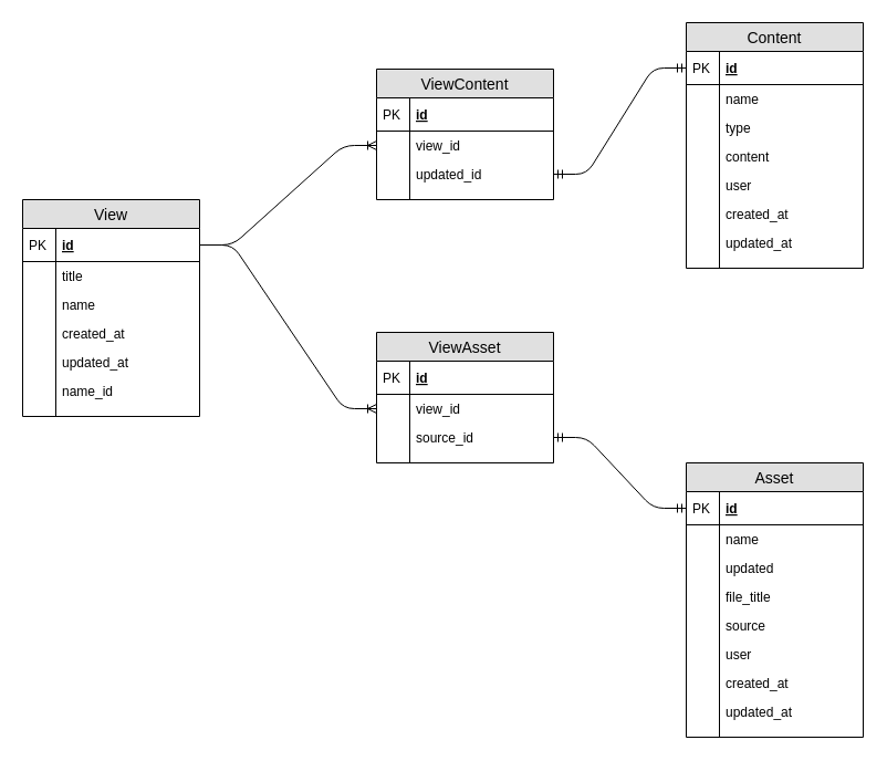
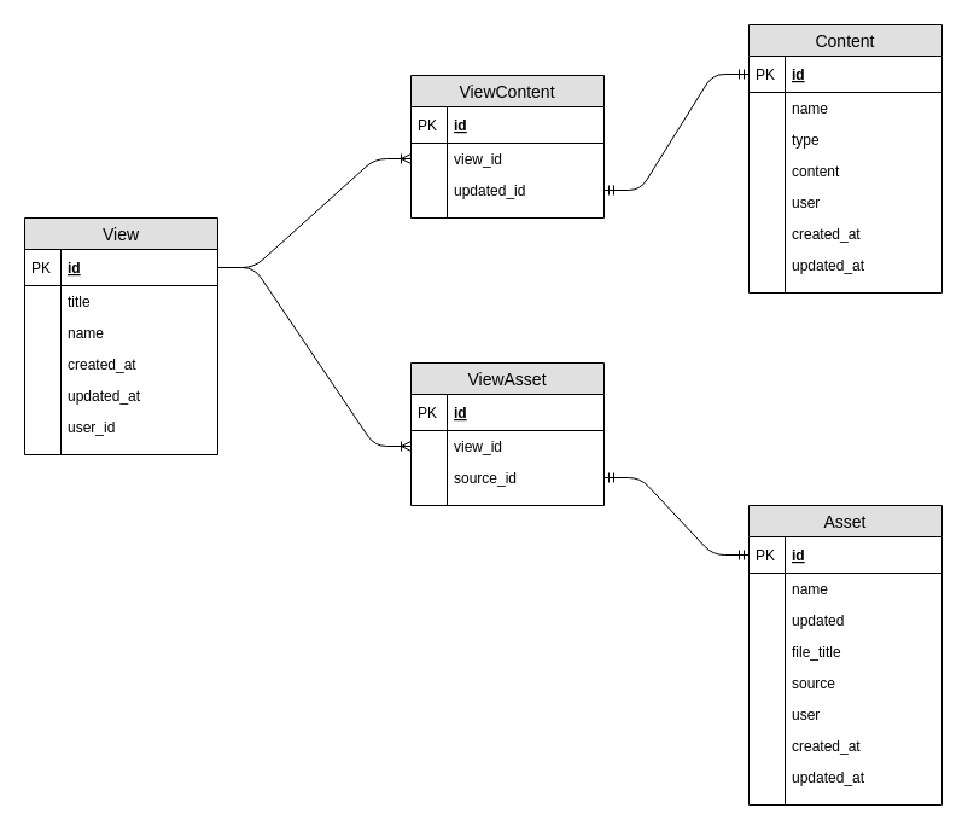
  <mxCell id="0" />
  <mxCell id="1" parent="0" />
  <mxCell id="2" value="View" style="swimlane;fontStyle=0;childLayout=stackLayout;horizontal=1;startSize=26;fillColor=#e0e0e0;horizontalStack=0;resizeParent=1;resizeParentMax=0;resizeLast=0;collapsible=1;marginBottom=0;swimlaneFillColor=#ffffff;align=center;fontSize=14;" vertex="1" parent="1"><mxGeometry x="20" y="180" width="160" height="196" as="geometry" /></mxCell>
  <mxCell id="3" value="id" style="shape=partialRectangle;top=0;left=0;right=0;bottom=1;align=left;verticalAlign=middle;fillColor=none;spacingLeft=34;spacingRight=4;overflow=hidden;rotatable=0;points=[[0,0.5],[1,0.5]];portConstraint=eastwest;dropTarget=0;fontStyle=5;fontSize=12;" vertex="1" parent="2"><mxGeometry y="26" width="160" height="30" as="geometry" /></mxCell>
  <mxCell id="4" value="PK" style="shape=partialRectangle;top=0;left=0;bottom=0;fillColor=none;align=left;verticalAlign=middle;spacingLeft=4;spacingRight=4;overflow=hidden;rotatable=0;points=[];portConstraint=eastwest;part=1;fontSize=12;" vertex="1" connectable="0" parent="3"><mxGeometry width="30" height="30" as="geometry" /></mxCell>
  <mxCell id="5" value="title" style="shape=partialRectangle;top=0;left=0;right=0;bottom=0;align=left;verticalAlign=top;fillColor=none;spacingLeft=34;spacingRight=4;overflow=hidden;rotatable=0;points=[[0,0.5],[1,0.5]];portConstraint=eastwest;dropTarget=0;fontSize=12;" vertex="1" parent="2"><mxGeometry y="56" width="160" height="26" as="geometry" /></mxCell>
  <mxCell id="6" value="" style="shape=partialRectangle;top=0;left=0;bottom=0;fillColor=none;align=left;verticalAlign=top;spacingLeft=4;spacingRight=4;overflow=hidden;rotatable=0;points=[];portConstraint=eastwest;part=1;fontSize=12;" vertex="1" connectable="0" parent="5"><mxGeometry width="30" height="26" as="geometry" /></mxCell>
  <mxCell id="7" value="name" style="shape=partialRectangle;top=0;left=0;right=0;bottom=0;align=left;verticalAlign=top;fillColor=none;spacingLeft=34;spacingRight=4;overflow=hidden;rotatable=0;points=[[0,0.5],[1,0.5]];portConstraint=eastwest;dropTarget=0;fontSize=12;" vertex="1" parent="2"><mxGeometry y="82" width="160" height="26" as="geometry" /></mxCell>
  <mxCell id="8" value="" style="shape=partialRectangle;top=0;left=0;bottom=0;fillColor=none;align=left;verticalAlign=top;spacingLeft=4;spacingRight=4;overflow=hidden;rotatable=0;points=[];portConstraint=eastwest;part=1;fontSize=12;" vertex="1" connectable="0" parent="7"><mxGeometry width="30" height="26" as="geometry" /></mxCell>
  <mxCell id="9" value="created_at" style="shape=partialRectangle;top=0;left=0;right=0;bottom=0;align=left;verticalAlign=top;fillColor=none;spacingLeft=34;spacingRight=4;overflow=hidden;rotatable=0;points=[[0,0.5],[1,0.5]];portConstraint=eastwest;dropTarget=0;fontSize=12;" vertex="1" parent="2"><mxGeometry y="108" width="160" height="26" as="geometry" /></mxCell>
  <mxCell id="10" value="" style="shape=partialRectangle;top=0;left=0;bottom=0;fillColor=none;align=left;verticalAlign=top;spacingLeft=4;spacingRight=4;overflow=hidden;rotatable=0;points=[];portConstraint=eastwest;part=1;fontSize=12;" vertex="1" connectable="0" parent="9"><mxGeometry width="30" height="26" as="geometry" /></mxCell>
  <mxCell id="11" value="updated_at" style="shape=partialRectangle;top=0;left=0;right=0;bottom=0;align=left;verticalAlign=top;fillColor=none;spacingLeft=34;spacingRight=4;overflow=hidden;rotatable=0;points=[[0,0.5],[1,0.5]];portConstraint=eastwest;dropTarget=0;fontSize=12;" vertex="1" parent="2"><mxGeometry y="134" width="160" height="26" as="geometry" /></mxCell>
  <mxCell id="12" value="" style="shape=partialRectangle;top=0;left=0;bottom=0;fillColor=none;align=left;verticalAlign=top;spacingLeft=4;spacingRight=4;overflow=hidden;rotatable=0;points=[];portConstraint=eastwest;part=1;fontSize=12;" vertex="1" connectable="0" parent="11"><mxGeometry width="30" height="26" as="geometry" /></mxCell>
- <mxCell id="13" value="name_id" style="shape=partialRectangle;top=0;left=0;right=0;bottom=0;align=left;verticalAlign=top;fillColor=none;spacingLeft=34;spacingRight=4;overflow=hidden;rotatable=0;points=[[0,0.5],[1,0.5]];portConstraint=eastwest;dropTarget=0;fontSize=12;" vertex="1" parent="2"><mxGeometry y="160" width="160" height="26" as="geometry" /></mxCell>
+ <mxCell id="13" value="user_id" style="shape=partialRectangle;top=0;left=0;right=0;bottom=0;align=left;verticalAlign=top;fillColor=none;spacingLeft=34;spacingRight=4;overflow=hidden;rotatable=0;points=[[0,0.5],[1,0.5]];portConstraint=eastwest;dropTarget=0;fontSize=12;" vertex="1" parent="2"><mxGeometry y="160" width="160" height="26" as="geometry" /></mxCell>
  <mxCell id="14" value="" style="shape=partialRectangle;top=0;left=0;bottom=0;fillColor=none;align=left;verticalAlign=top;spacingLeft=4;spacingRight=4;overflow=hidden;rotatable=0;points=[];portConstraint=eastwest;part=1;fontSize=12;" vertex="1" connectable="0" parent="13"><mxGeometry width="30" height="26" as="geometry" /></mxCell>
  <mxCell id="15" value="" style="shape=partialRectangle;top=0;left=0;right=0;bottom=0;align=left;verticalAlign=top;fillColor=none;spacingLeft=34;spacingRight=4;overflow=hidden;rotatable=0;points=[[0,0.5],[1,0.5]];portConstraint=eastwest;dropTarget=0;fontSize=12;" vertex="1" parent="2"><mxGeometry y="186" width="160" height="10" as="geometry" /></mxCell>
  <mxCell id="16" value="" style="shape=partialRectangle;top=0;left=0;bottom=0;fillColor=none;align=left;verticalAlign=top;spacingLeft=4;spacingRight=4;overflow=hidden;rotatable=0;points=[];portConstraint=eastwest;part=1;fontSize=12;" vertex="1" connectable="0" parent="15"><mxGeometry width="30" height="10" as="geometry" /></mxCell>
  <mxCell id="17" value="ViewContent" style="swimlane;fontStyle=0;childLayout=stackLayout;horizontal=1;startSize=26;fillColor=#e0e0e0;horizontalStack=0;resizeParent=1;resizeParentMax=0;resizeLast=0;collapsible=1;marginBottom=0;swimlaneFillColor=#ffffff;align=center;fontSize=14;" vertex="1" parent="1"><mxGeometry x="340" y="62" width="160" height="118" as="geometry" /></mxCell>
  <mxCell id="18" value="id" style="shape=partialRectangle;top=0;left=0;right=0;bottom=1;align=left;verticalAlign=middle;fillColor=none;spacingLeft=34;spacingRight=4;overflow=hidden;rotatable=0;points=[[0,0.5],[1,0.5]];portConstraint=eastwest;dropTarget=0;fontStyle=5;fontSize=12;" vertex="1" parent="17"><mxGeometry y="26" width="160" height="30" as="geometry" /></mxCell>
  <mxCell id="19" value="PK" style="shape=partialRectangle;top=0;left=0;bottom=0;fillColor=none;align=left;verticalAlign=middle;spacingLeft=4;spacingRight=4;overflow=hidden;rotatable=0;points=[];portConstraint=eastwest;part=1;fontSize=12;" vertex="1" connectable="0" parent="18"><mxGeometry width="30" height="30" as="geometry" /></mxCell>
  <mxCell id="20" value="view_id" style="shape=partialRectangle;top=0;left=0;right=0;bottom=0;align=left;verticalAlign=top;fillColor=none;spacingLeft=34;spacingRight=4;overflow=hidden;rotatable=0;points=[[0,0.5],[1,0.5]];portConstraint=eastwest;dropTarget=0;fontSize=12;" vertex="1" parent="17"><mxGeometry y="56" width="160" height="26" as="geometry" /></mxCell>
  <mxCell id="21" value="" style="shape=partialRectangle;top=0;left=0;bottom=0;fillColor=none;align=left;verticalAlign=top;spacingLeft=4;spacingRight=4;overflow=hidden;rotatable=0;points=[];portConstraint=eastwest;part=1;fontSize=12;" vertex="1" connectable="0" parent="20"><mxGeometry width="30" height="26" as="geometry" /></mxCell>
  <mxCell id="22" value="updated_id" style="shape=partialRectangle;top=0;left=0;right=0;bottom=0;align=left;verticalAlign=top;fillColor=none;spacingLeft=34;spacingRight=4;overflow=hidden;rotatable=0;points=[[0,0.5],[1,0.5]];portConstraint=eastwest;dropTarget=0;fontSize=12;" vertex="1" parent="17"><mxGeometry y="82" width="160" height="26" as="geometry" /></mxCell>
  <mxCell id="23" value="" style="shape=partialRectangle;top=0;left=0;bottom=0;fillColor=none;align=left;verticalAlign=top;spacingLeft=4;spacingRight=4;overflow=hidden;rotatable=0;points=[];portConstraint=eastwest;part=1;fontSize=12;" vertex="1" connectable="0" parent="22"><mxGeometry width="30" height="26" as="geometry" /></mxCell>
  <mxCell id="24" value="" style="shape=partialRectangle;top=0;left=0;right=0;bottom=0;align=left;verticalAlign=top;fillColor=none;spacingLeft=34;spacingRight=4;overflow=hidden;rotatable=0;points=[[0,0.5],[1,0.5]];portConstraint=eastwest;dropTarget=0;fontSize=12;" vertex="1" parent="17"><mxGeometry y="108" width="160" height="10" as="geometry" /></mxCell>
  <mxCell id="25" value="" style="shape=partialRectangle;top=0;left=0;bottom=0;fillColor=none;align=left;verticalAlign=top;spacingLeft=4;spacingRight=4;overflow=hidden;rotatable=0;points=[];portConstraint=eastwest;part=1;fontSize=12;" vertex="1" connectable="0" parent="24"><mxGeometry width="30" height="10" as="geometry" /></mxCell>
  <mxCell id="26" value="ViewAsset" style="swimlane;fontStyle=0;childLayout=stackLayout;horizontal=1;startSize=26;fillColor=#e0e0e0;horizontalStack=0;resizeParent=1;resizeParentMax=0;resizeLast=0;collapsible=1;marginBottom=0;swimlaneFillColor=#ffffff;align=center;fontSize=14;" vertex="1" parent="1"><mxGeometry x="340" y="300" width="160" height="118" as="geometry" /></mxCell>
  <mxCell id="27" value="id" style="shape=partialRectangle;top=0;left=0;right=0;bottom=1;align=left;verticalAlign=middle;fillColor=none;spacingLeft=34;spacingRight=4;overflow=hidden;rotatable=0;points=[[0,0.5],[1,0.5]];portConstraint=eastwest;dropTarget=0;fontStyle=5;fontSize=12;" vertex="1" parent="26"><mxGeometry y="26" width="160" height="30" as="geometry" /></mxCell>
  <mxCell id="28" value="PK" style="shape=partialRectangle;top=0;left=0;bottom=0;fillColor=none;align=left;verticalAlign=middle;spacingLeft=4;spacingRight=4;overflow=hidden;rotatable=0;points=[];portConstraint=eastwest;part=1;fontSize=12;" vertex="1" connectable="0" parent="27"><mxGeometry width="30" height="30" as="geometry" /></mxCell>
  <mxCell id="29" value="view_id" style="shape=partialRectangle;top=0;left=0;right=0;bottom=0;align=left;verticalAlign=top;fillColor=none;spacingLeft=34;spacingRight=4;overflow=hidden;rotatable=0;points=[[0,0.5],[1,0.5]];portConstraint=eastwest;dropTarget=0;fontSize=12;" vertex="1" parent="26"><mxGeometry y="56" width="160" height="26" as="geometry" /></mxCell>
  <mxCell id="30" value="" style="shape=partialRectangle;top=0;left=0;bottom=0;fillColor=none;align=left;verticalAlign=top;spacingLeft=4;spacingRight=4;overflow=hidden;rotatable=0;points=[];portConstraint=eastwest;part=1;fontSize=12;" vertex="1" connectable="0" parent="29"><mxGeometry width="30" height="26" as="geometry" /></mxCell>
  <mxCell id="31" value="source_id" style="shape=partialRectangle;top=0;left=0;right=0;bottom=0;align=left;verticalAlign=top;fillColor=none;spacingLeft=34;spacingRight=4;overflow=hidden;rotatable=0;points=[[0,0.5],[1,0.5]];portConstraint=eastwest;dropTarget=0;fontSize=12;" vertex="1" parent="26"><mxGeometry y="82" width="160" height="26" as="geometry" /></mxCell>
  <mxCell id="32" value="" style="shape=partialRectangle;top=0;left=0;bottom=0;fillColor=none;align=left;verticalAlign=top;spacingLeft=4;spacingRight=4;overflow=hidden;rotatable=0;points=[];portConstraint=eastwest;part=1;fontSize=12;" vertex="1" connectable="0" parent="31"><mxGeometry width="30" height="26" as="geometry" /></mxCell>
  <mxCell id="33" value="" style="shape=partialRectangle;top=0;left=0;right=0;bottom=0;align=left;verticalAlign=top;fillColor=none;spacingLeft=34;spacingRight=4;overflow=hidden;rotatable=0;points=[[0,0.5],[1,0.5]];portConstraint=eastwest;dropTarget=0;fontSize=12;" vertex="1" parent="26"><mxGeometry y="108" width="160" height="10" as="geometry" /></mxCell>
  <mxCell id="34" value="" style="shape=partialRectangle;top=0;left=0;bottom=0;fillColor=none;align=left;verticalAlign=top;spacingLeft=4;spacingRight=4;overflow=hidden;rotatable=0;points=[];portConstraint=eastwest;part=1;fontSize=12;" vertex="1" connectable="0" parent="33"><mxGeometry width="30" height="10" as="geometry" /></mxCell>
  <mxCell id="35" value="" style="edgeStyle=entityRelationEdgeStyle;fontSize=12;html=1;endArrow=ERoneToMany;entryX=0;entryY=0.5;entryDx=0;entryDy=0;exitX=1;exitY=0.5;exitDx=0;exitDy=0;" edge="1" parent="1" source="3" target="20"><mxGeometry width="100" height="100" relative="1" as="geometry"><mxPoint x="220" y="130" as="sourcePoint" /><mxPoint x="320" y="30" as="targetPoint" /></mxGeometry></mxCell>
  <mxCell id="36" value="" style="edgeStyle=entityRelationEdgeStyle;fontSize=12;html=1;endArrow=ERoneToMany;exitX=1;exitY=0.5;exitDx=0;exitDy=0;entryX=0;entryY=0.5;entryDx=0;entryDy=0;" edge="1" parent="1" source="3" target="29"><mxGeometry width="100" height="100" relative="1" as="geometry"><mxPoint x="200" y="390" as="sourcePoint" /><mxPoint x="300" y="290" as="targetPoint" /></mxGeometry></mxCell>
  <mxCell id="37" value="Content" style="swimlane;fontStyle=0;childLayout=stackLayout;horizontal=1;startSize=26;fillColor=#e0e0e0;horizontalStack=0;resizeParent=1;resizeParentMax=0;resizeLast=0;collapsible=1;marginBottom=0;swimlaneFillColor=#ffffff;align=center;fontSize=14;" vertex="1" parent="1"><mxGeometry x="620" y="20" width="160" height="222" as="geometry" /></mxCell>
  <mxCell id="38" value="id" style="shape=partialRectangle;top=0;left=0;right=0;bottom=1;align=left;verticalAlign=middle;fillColor=none;spacingLeft=34;spacingRight=4;overflow=hidden;rotatable=0;points=[[0,0.5],[1,0.5]];portConstraint=eastwest;dropTarget=0;fontStyle=5;fontSize=12;" vertex="1" parent="37"><mxGeometry y="26" width="160" height="30" as="geometry" /></mxCell>
  <mxCell id="39" value="PK" style="shape=partialRectangle;top=0;left=0;bottom=0;fillColor=none;align=left;verticalAlign=middle;spacingLeft=4;spacingRight=4;overflow=hidden;rotatable=0;points=[];portConstraint=eastwest;part=1;fontSize=12;" vertex="1" connectable="0" parent="38"><mxGeometry width="30" height="30" as="geometry" /></mxCell>
  <mxCell id="40" value="name" style="shape=partialRectangle;top=0;left=0;right=0;bottom=0;align=left;verticalAlign=top;fillColor=none;spacingLeft=34;spacingRight=4;overflow=hidden;rotatable=0;points=[[0,0.5],[1,0.5]];portConstraint=eastwest;dropTarget=0;fontSize=12;" vertex="1" parent="37"><mxGeometry y="56" width="160" height="26" as="geometry" /></mxCell>
  <mxCell id="41" value="" style="shape=partialRectangle;top=0;left=0;bottom=0;fillColor=none;align=left;verticalAlign=top;spacingLeft=4;spacingRight=4;overflow=hidden;rotatable=0;points=[];portConstraint=eastwest;part=1;fontSize=12;" vertex="1" connectable="0" parent="40"><mxGeometry width="30" height="26" as="geometry" /></mxCell>
  <mxCell id="42" value="type" style="shape=partialRectangle;top=0;left=0;right=0;bottom=0;align=left;verticalAlign=top;fillColor=none;spacingLeft=34;spacingRight=4;overflow=hidden;rotatable=0;points=[[0,0.5],[1,0.5]];portConstraint=eastwest;dropTarget=0;fontSize=12;" vertex="1" parent="37"><mxGeometry y="82" width="160" height="26" as="geometry" /></mxCell>
  <mxCell id="43" value="" style="shape=partialRectangle;top=0;left=0;bottom=0;fillColor=none;align=left;verticalAlign=top;spacingLeft=4;spacingRight=4;overflow=hidden;rotatable=0;points=[];portConstraint=eastwest;part=1;fontSize=12;" vertex="1" connectable="0" parent="42"><mxGeometry width="30" height="26" as="geometry" /></mxCell>
  <mxCell id="44" value="content" style="shape=partialRectangle;top=0;left=0;right=0;bottom=0;align=left;verticalAlign=top;fillColor=none;spacingLeft=34;spacingRight=4;overflow=hidden;rotatable=0;points=[[0,0.5],[1,0.5]];portConstraint=eastwest;dropTarget=0;fontSize=12;" vertex="1" parent="37"><mxGeometry y="108" width="160" height="26" as="geometry" /></mxCell>
  <mxCell id="45" value="" style="shape=partialRectangle;top=0;left=0;bottom=0;fillColor=none;align=left;verticalAlign=top;spacingLeft=4;spacingRight=4;overflow=hidden;rotatable=0;points=[];portConstraint=eastwest;part=1;fontSize=12;" vertex="1" connectable="0" parent="44"><mxGeometry width="30" height="26" as="geometry" /></mxCell>
  <mxCell id="46" value="user" style="shape=partialRectangle;top=0;left=0;right=0;bottom=0;align=left;verticalAlign=top;fillColor=none;spacingLeft=34;spacingRight=4;overflow=hidden;rotatable=0;points=[[0,0.5],[1,0.5]];portConstraint=eastwest;dropTarget=0;fontSize=12;" vertex="1" parent="37"><mxGeometry y="134" width="160" height="26" as="geometry" /></mxCell>
  <mxCell id="47" value="" style="shape=partialRectangle;top=0;left=0;bottom=0;fillColor=none;align=left;verticalAlign=top;spacingLeft=4;spacingRight=4;overflow=hidden;rotatable=0;points=[];portConstraint=eastwest;part=1;fontSize=12;" vertex="1" connectable="0" parent="46"><mxGeometry width="30" height="26" as="geometry" /></mxCell>
  <mxCell id="48" value="created_at" style="shape=partialRectangle;top=0;left=0;right=0;bottom=0;align=left;verticalAlign=top;fillColor=none;spacingLeft=34;spacingRight=4;overflow=hidden;rotatable=0;points=[[0,0.5],[1,0.5]];portConstraint=eastwest;dropTarget=0;fontSize=12;" vertex="1" parent="37"><mxGeometry y="160" width="160" height="26" as="geometry" /></mxCell>
  <mxCell id="49" value="" style="shape=partialRectangle;top=0;left=0;bottom=0;fillColor=none;align=left;verticalAlign=top;spacingLeft=4;spacingRight=4;overflow=hidden;rotatable=0;points=[];portConstraint=eastwest;part=1;fontSize=12;" vertex="1" connectable="0" parent="48"><mxGeometry width="30" height="26" as="geometry" /></mxCell>
  <mxCell id="50" value="updated_at" style="shape=partialRectangle;top=0;left=0;right=0;bottom=0;align=left;verticalAlign=top;fillColor=none;spacingLeft=34;spacingRight=4;overflow=hidden;rotatable=0;points=[[0,0.5],[1,0.5]];portConstraint=eastwest;dropTarget=0;fontSize=12;" vertex="1" parent="37"><mxGeometry y="186" width="160" height="26" as="geometry" /></mxCell>
  <mxCell id="51" value="" style="shape=partialRectangle;top=0;left=0;bottom=0;fillColor=none;align=left;verticalAlign=top;spacingLeft=4;spacingRight=4;overflow=hidden;rotatable=0;points=[];portConstraint=eastwest;part=1;fontSize=12;" vertex="1" connectable="0" parent="50"><mxGeometry width="30" height="26" as="geometry" /></mxCell>
  <mxCell id="52" value="" style="shape=partialRectangle;top=0;left=0;right=0;bottom=0;align=left;verticalAlign=top;fillColor=none;spacingLeft=34;spacingRight=4;overflow=hidden;rotatable=0;points=[[0,0.5],[1,0.5]];portConstraint=eastwest;dropTarget=0;fontSize=12;" vertex="1" parent="37"><mxGeometry y="212" width="160" height="10" as="geometry" /></mxCell>
  <mxCell id="53" value="" style="shape=partialRectangle;top=0;left=0;bottom=0;fillColor=none;align=left;verticalAlign=top;spacingLeft=4;spacingRight=4;overflow=hidden;rotatable=0;points=[];portConstraint=eastwest;part=1;fontSize=12;" vertex="1" connectable="0" parent="52"><mxGeometry width="30" height="10" as="geometry" /></mxCell>
  <mxCell id="54" value="Asset" style="swimlane;fontStyle=0;childLayout=stackLayout;horizontal=1;startSize=26;fillColor=#e0e0e0;horizontalStack=0;resizeParent=1;resizeParentMax=0;resizeLast=0;collapsible=1;marginBottom=0;swimlaneFillColor=#ffffff;align=center;fontSize=14;" vertex="1" parent="1"><mxGeometry x="620" y="418" width="160" height="248" as="geometry" /></mxCell>
  <mxCell id="55" value="id" style="shape=partialRectangle;top=0;left=0;right=0;bottom=1;align=left;verticalAlign=middle;fillColor=none;spacingLeft=34;spacingRight=4;overflow=hidden;rotatable=0;points=[[0,0.5],[1,0.5]];portConstraint=eastwest;dropTarget=0;fontStyle=5;fontSize=12;" vertex="1" parent="54"><mxGeometry y="26" width="160" height="30" as="geometry" /></mxCell>
  <mxCell id="56" value="PK" style="shape=partialRectangle;top=0;left=0;bottom=0;fillColor=none;align=left;verticalAlign=middle;spacingLeft=4;spacingRight=4;overflow=hidden;rotatable=0;points=[];portConstraint=eastwest;part=1;fontSize=12;" vertex="1" connectable="0" parent="55"><mxGeometry width="30" height="30" as="geometry" /></mxCell>
  <mxCell id="57" value="name" style="shape=partialRectangle;top=0;left=0;right=0;bottom=0;align=left;verticalAlign=top;fillColor=none;spacingLeft=34;spacingRight=4;overflow=hidden;rotatable=0;points=[[0,0.5],[1,0.5]];portConstraint=eastwest;dropTarget=0;fontSize=12;" vertex="1" parent="54"><mxGeometry y="56" width="160" height="26" as="geometry" /></mxCell>
  <mxCell id="58" value="" style="shape=partialRectangle;top=0;left=0;bottom=0;fillColor=none;align=left;verticalAlign=top;spacingLeft=4;spacingRight=4;overflow=hidden;rotatable=0;points=[];portConstraint=eastwest;part=1;fontSize=12;" vertex="1" connectable="0" parent="57"><mxGeometry width="30" height="26" as="geometry" /></mxCell>
  <mxCell id="59" value="updated" style="shape=partialRectangle;top=0;left=0;right=0;bottom=0;align=left;verticalAlign=top;fillColor=none;spacingLeft=34;spacingRight=4;overflow=hidden;rotatable=0;points=[[0,0.5],[1,0.5]];portConstraint=eastwest;dropTarget=0;fontSize=12;" vertex="1" parent="54"><mxGeometry y="82" width="160" height="26" as="geometry" /></mxCell>
  <mxCell id="60" value="" style="shape=partialRectangle;top=0;left=0;bottom=0;fillColor=none;align=left;verticalAlign=top;spacingLeft=4;spacingRight=4;overflow=hidden;rotatable=0;points=[];portConstraint=eastwest;part=1;fontSize=12;" vertex="1" connectable="0" parent="59"><mxGeometry width="30" height="26" as="geometry" /></mxCell>
  <mxCell id="61" value="file_title" style="shape=partialRectangle;top=0;left=0;right=0;bottom=0;align=left;verticalAlign=top;fillColor=none;spacingLeft=34;spacingRight=4;overflow=hidden;rotatable=0;points=[[0,0.5],[1,0.5]];portConstraint=eastwest;dropTarget=0;fontSize=12;" vertex="1" parent="54"><mxGeometry y="108" width="160" height="26" as="geometry" /></mxCell>
  <mxCell id="62" value="" style="shape=partialRectangle;top=0;left=0;bottom=0;fillColor=none;align=left;verticalAlign=top;spacingLeft=4;spacingRight=4;overflow=hidden;rotatable=0;points=[];portConstraint=eastwest;part=1;fontSize=12;" vertex="1" connectable="0" parent="61"><mxGeometry width="30" height="26" as="geometry" /></mxCell>
  <mxCell id="63" value="source" style="shape=partialRectangle;top=0;left=0;right=0;bottom=0;align=left;verticalAlign=top;fillColor=none;spacingLeft=34;spacingRight=4;overflow=hidden;rotatable=0;points=[[0,0.5],[1,0.5]];portConstraint=eastwest;dropTarget=0;fontSize=12;" vertex="1" parent="54"><mxGeometry y="134" width="160" height="26" as="geometry" /></mxCell>
  <mxCell id="64" value="" style="shape=partialRectangle;top=0;left=0;bottom=0;fillColor=none;align=left;verticalAlign=top;spacingLeft=4;spacingRight=4;overflow=hidden;rotatable=0;points=[];portConstraint=eastwest;part=1;fontSize=12;" vertex="1" connectable="0" parent="63"><mxGeometry width="30" height="26" as="geometry" /></mxCell>
  <mxCell id="65" value="user" style="shape=partialRectangle;top=0;left=0;right=0;bottom=0;align=left;verticalAlign=top;fillColor=none;spacingLeft=34;spacingRight=4;overflow=hidden;rotatable=0;points=[[0,0.5],[1,0.5]];portConstraint=eastwest;dropTarget=0;fontSize=12;" vertex="1" parent="54"><mxGeometry y="160" width="160" height="26" as="geometry" /></mxCell>
  <mxCell id="66" value="" style="shape=partialRectangle;top=0;left=0;bottom=0;fillColor=none;align=left;verticalAlign=top;spacingLeft=4;spacingRight=4;overflow=hidden;rotatable=0;points=[];portConstraint=eastwest;part=1;fontSize=12;" vertex="1" connectable="0" parent="65"><mxGeometry width="30" height="26" as="geometry" /></mxCell>
  <mxCell id="67" value="created_at" style="shape=partialRectangle;top=0;left=0;right=0;bottom=0;align=left;verticalAlign=top;fillColor=none;spacingLeft=34;spacingRight=4;overflow=hidden;rotatable=0;points=[[0,0.5],[1,0.5]];portConstraint=eastwest;dropTarget=0;fontSize=12;" vertex="1" parent="54"><mxGeometry y="186" width="160" height="26" as="geometry" /></mxCell>
  <mxCell id="68" value="" style="shape=partialRectangle;top=0;left=0;bottom=0;fillColor=none;align=left;verticalAlign=top;spacingLeft=4;spacingRight=4;overflow=hidden;rotatable=0;points=[];portConstraint=eastwest;part=1;fontSize=12;" vertex="1" connectable="0" parent="67"><mxGeometry width="30" height="26" as="geometry" /></mxCell>
  <mxCell id="69" value="updated_at" style="shape=partialRectangle;top=0;left=0;right=0;bottom=0;align=left;verticalAlign=top;fillColor=none;spacingLeft=34;spacingRight=4;overflow=hidden;rotatable=0;points=[[0,0.5],[1,0.5]];portConstraint=eastwest;dropTarget=0;fontSize=12;" vertex="1" parent="54"><mxGeometry y="212" width="160" height="26" as="geometry" /></mxCell>
  <mxCell id="70" value="" style="shape=partialRectangle;top=0;left=0;bottom=0;fillColor=none;align=left;verticalAlign=top;spacingLeft=4;spacingRight=4;overflow=hidden;rotatable=0;points=[];portConstraint=eastwest;part=1;fontSize=12;" vertex="1" connectable="0" parent="69"><mxGeometry width="30" height="26" as="geometry" /></mxCell>
  <mxCell id="71" value="" style="shape=partialRectangle;top=0;left=0;right=0;bottom=0;align=left;verticalAlign=top;fillColor=none;spacingLeft=34;spacingRight=4;overflow=hidden;rotatable=0;points=[[0,0.5],[1,0.5]];portConstraint=eastwest;dropTarget=0;fontSize=12;" vertex="1" parent="54"><mxGeometry y="238" width="160" height="10" as="geometry" /></mxCell>
  <mxCell id="72" value="" style="shape=partialRectangle;top=0;left=0;bottom=0;fillColor=none;align=left;verticalAlign=top;spacingLeft=4;spacingRight=4;overflow=hidden;rotatable=0;points=[];portConstraint=eastwest;part=1;fontSize=12;" vertex="1" connectable="0" parent="71"><mxGeometry width="30" height="10" as="geometry" /></mxCell>
  <mxCell id="73" value="" style="edgeStyle=entityRelationEdgeStyle;fontSize=12;html=1;endArrow=ERmandOne;startArrow=ERmandOne;entryX=0;entryY=0.5;entryDx=0;entryDy=0;exitX=1;exitY=0.5;exitDx=0;exitDy=0;" edge="1" parent="1" source="22" target="38"><mxGeometry width="100" height="100" relative="1" as="geometry"><mxPoint x="510" y="230" as="sourcePoint" /><mxPoint x="610" y="130" as="targetPoint" /></mxGeometry></mxCell>
  <mxCell id="74" value="" style="edgeStyle=entityRelationEdgeStyle;fontSize=12;html=1;endArrow=ERmandOne;startArrow=ERmandOne;entryX=0;entryY=0.5;entryDx=0;entryDy=0;exitX=1;exitY=0.5;exitDx=0;exitDy=0;" edge="1" parent="1" source="31" target="55"><mxGeometry width="100" height="100" relative="1" as="geometry"><mxPoint x="520" y="386" as="sourcePoint" /><mxPoint x="640" y="290" as="targetPoint" /></mxGeometry></mxCell>
